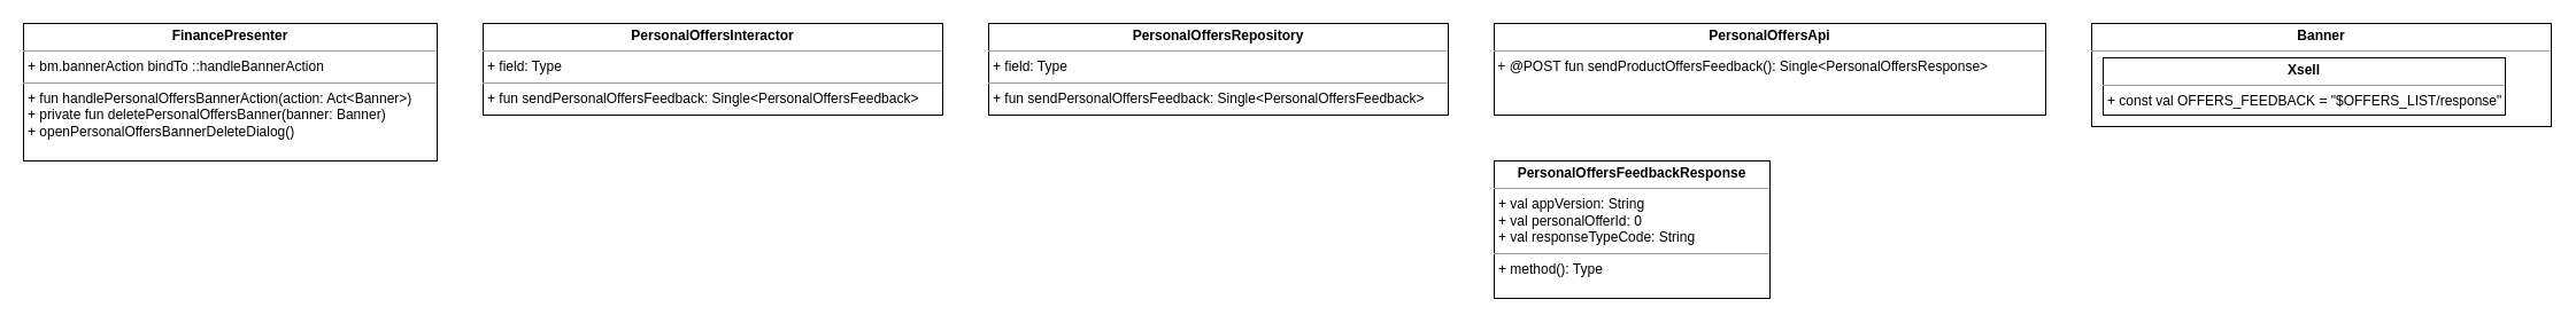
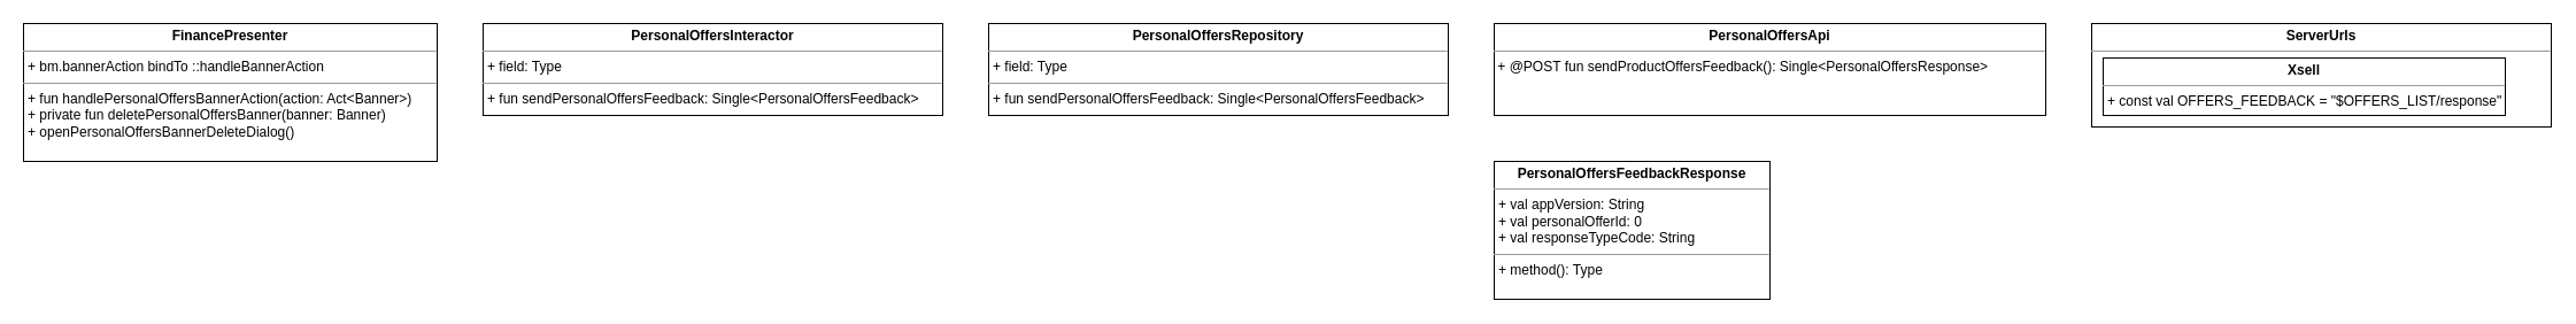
  <mxCell id="0" />
  <mxCell id="1" parent="0" />
- <mxCell id="2" value="&lt;p style=&quot;margin: 0px ; margin-top: 4px ; text-align: center&quot;&gt;&lt;b&gt;Banner&lt;/b&gt;&lt;/p&gt;&lt;hr size=&quot;1&quot;&gt;&lt;p style=&quot;margin: 0px ; margin-left: 4px&quot;&gt;&lt;br&gt;&lt;/p&gt;" style="verticalAlign=top;align=left;overflow=fill;fontSize=12;fontFamily=Helvetica;html=1;" vertex="1" parent="1"><mxGeometry x="1820" y="20" width="400" height="90" as="geometry" /></mxCell>
+ <mxCell id="2" value="&lt;p style=&quot;margin: 0px ; margin-top: 4px ; text-align: center&quot;&gt;&lt;b&gt;ServerUrls&lt;/b&gt;&lt;/p&gt;&lt;hr size=&quot;1&quot;&gt;&lt;p style=&quot;margin: 0px ; margin-left: 4px&quot;&gt;&lt;br&gt;&lt;/p&gt;" style="verticalAlign=top;align=left;overflow=fill;fontSize=12;fontFamily=Helvetica;html=1;" vertex="1" parent="1"><mxGeometry x="1820" y="20" width="400" height="90" as="geometry" /></mxCell>
  <mxCell id="3" value="&lt;p style=&quot;margin: 0px ; margin-top: 4px ; text-align: center&quot;&gt;&lt;b&gt;Xsell&lt;/b&gt;&lt;/p&gt;&lt;hr size=&quot;1&quot;&gt;&lt;p style=&quot;margin: 0px ; margin-left: 4px&quot;&gt;+ const val OFFERS_FEEDBACK = &quot;$OFFERS_LIST/response&quot;&lt;br&gt;&lt;/p&gt;&lt;hr size=&quot;1&quot;&gt;" style="verticalAlign=top;align=left;overflow=fill;fontSize=12;fontFamily=Helvetica;html=1;" vertex="1" parent="1"><mxGeometry x="1830" y="50" width="350" height="50" as="geometry" /></mxCell>
  <mxCell id="4" value="&lt;p style=&quot;margin: 0px ; margin-top: 4px ; text-align: center&quot;&gt;&lt;b&gt;PersonalOffersApi&lt;/b&gt;&lt;/p&gt;&lt;hr size=&quot;1&quot;&gt;&amp;nbsp;+ @POST fun sendProductOffersFeedback(): Single&amp;lt;PersonalOffersResponse&amp;gt;" style="verticalAlign=top;align=left;overflow=fill;fontSize=12;fontFamily=Helvetica;html=1;" vertex="1" parent="1"><mxGeometry x="1300" y="20" width="480" height="80" as="geometry" /></mxCell>
  <mxCell id="5" value="&lt;p style=&quot;margin: 0px ; margin-top: 4px ; text-align: center&quot;&gt;&lt;b&gt;PersonalOffersFeedbackResponse&lt;/b&gt;&lt;/p&gt;&lt;hr size=&quot;1&quot;&gt;&lt;p style=&quot;margin: 0px ; margin-left: 4px&quot;&gt;+ val appVersion: String&lt;/p&gt;&lt;p style=&quot;margin: 0px ; margin-left: 4px&quot;&gt;+ val personalOfferId: 0&lt;/p&gt;&lt;p style=&quot;margin: 0px ; margin-left: 4px&quot;&gt;+ val responseTypeCode: String&lt;br&gt;&lt;/p&gt;&lt;hr size=&quot;1&quot;&gt;&lt;p style=&quot;margin: 0px ; margin-left: 4px&quot;&gt;+ method(): Type&lt;/p&gt;" style="verticalAlign=top;align=left;overflow=fill;fontSize=12;fontFamily=Helvetica;html=1;" vertex="1" parent="1"><mxGeometry x="1300" y="140" width="240" height="120" as="geometry" /></mxCell>
  <mxCell id="6" value="&lt;p style=&quot;margin: 0px ; margin-top: 4px ; text-align: center&quot;&gt;&lt;b&gt;PersonalOffersRepository&lt;/b&gt;&lt;/p&gt;&lt;hr size=&quot;1&quot;&gt;&lt;p style=&quot;margin: 0px ; margin-left: 4px&quot;&gt;+ field: Type&lt;/p&gt;&lt;hr size=&quot;1&quot;&gt;&lt;p style=&quot;margin: 0px ; margin-left: 4px&quot;&gt;+ fun sendPersonalOffersFeedback: Single&amp;lt;PersonalOffersFeedback&amp;gt;&lt;br&gt;&lt;/p&gt;" style="verticalAlign=top;align=left;overflow=fill;fontSize=12;fontFamily=Helvetica;html=1;" vertex="1" parent="1"><mxGeometry x="860" y="20" width="400" height="80" as="geometry" /></mxCell>
  <mxCell id="7" value="&lt;p style=&quot;margin: 0px ; margin-top: 4px ; text-align: center&quot;&gt;&lt;b&gt;PersonalOffersInteractor&lt;/b&gt;&lt;/p&gt;&lt;hr size=&quot;1&quot;&gt;&lt;p style=&quot;margin: 0px ; margin-left: 4px&quot;&gt;+ field: Type&lt;/p&gt;&lt;hr size=&quot;1&quot;&gt;&lt;p style=&quot;margin: 0px ; margin-left: 4px&quot;&gt;+ fun sendPersonalOffersFeedback: Single&amp;lt;PersonalOffersFeedback&amp;gt;&lt;br&gt;&lt;/p&gt;" style="verticalAlign=top;align=left;overflow=fill;fontSize=12;fontFamily=Helvetica;html=1;" vertex="1" parent="1"><mxGeometry x="420" y="20" width="400" height="80" as="geometry" /></mxCell>
  <mxCell id="8" value="&lt;p style=&quot;margin: 0px ; margin-top: 4px ; text-align: center&quot;&gt;&lt;b&gt;FinancePresenter&lt;/b&gt;&lt;/p&gt;&lt;hr size=&quot;1&quot;&gt;&lt;p style=&quot;margin: 0px ; margin-left: 4px&quot;&gt;+ bm.bannerAction bindTo ::handleBannerAction&lt;br&gt;&lt;/p&gt;&lt;hr size=&quot;1&quot;&gt;&lt;p style=&quot;margin: 0px ; margin-left: 4px&quot;&gt;+ fun handlePersonalOffersBannerAction(action: Act&amp;lt;Banner&amp;gt;)&lt;/p&gt;&lt;p style=&quot;margin: 0px ; margin-left: 4px&quot;&gt;+ private fun deletePersonalOffersBanner(banner: Banner)&lt;/p&gt;&lt;p style=&quot;margin: 0px ; margin-left: 4px&quot;&gt;+ openPersonalOffersBannerDeleteDialog()&lt;br&gt;&lt;/p&gt;&lt;div&gt;&lt;br&gt;&lt;/div&gt;&lt;div&gt;&lt;br&gt;&lt;/div&gt;" style="verticalAlign=top;align=left;overflow=fill;fontSize=12;fontFamily=Helvetica;html=1;" vertex="1" parent="1"><mxGeometry x="20" y="20" width="360" height="120" as="geometry" /></mxCell>
